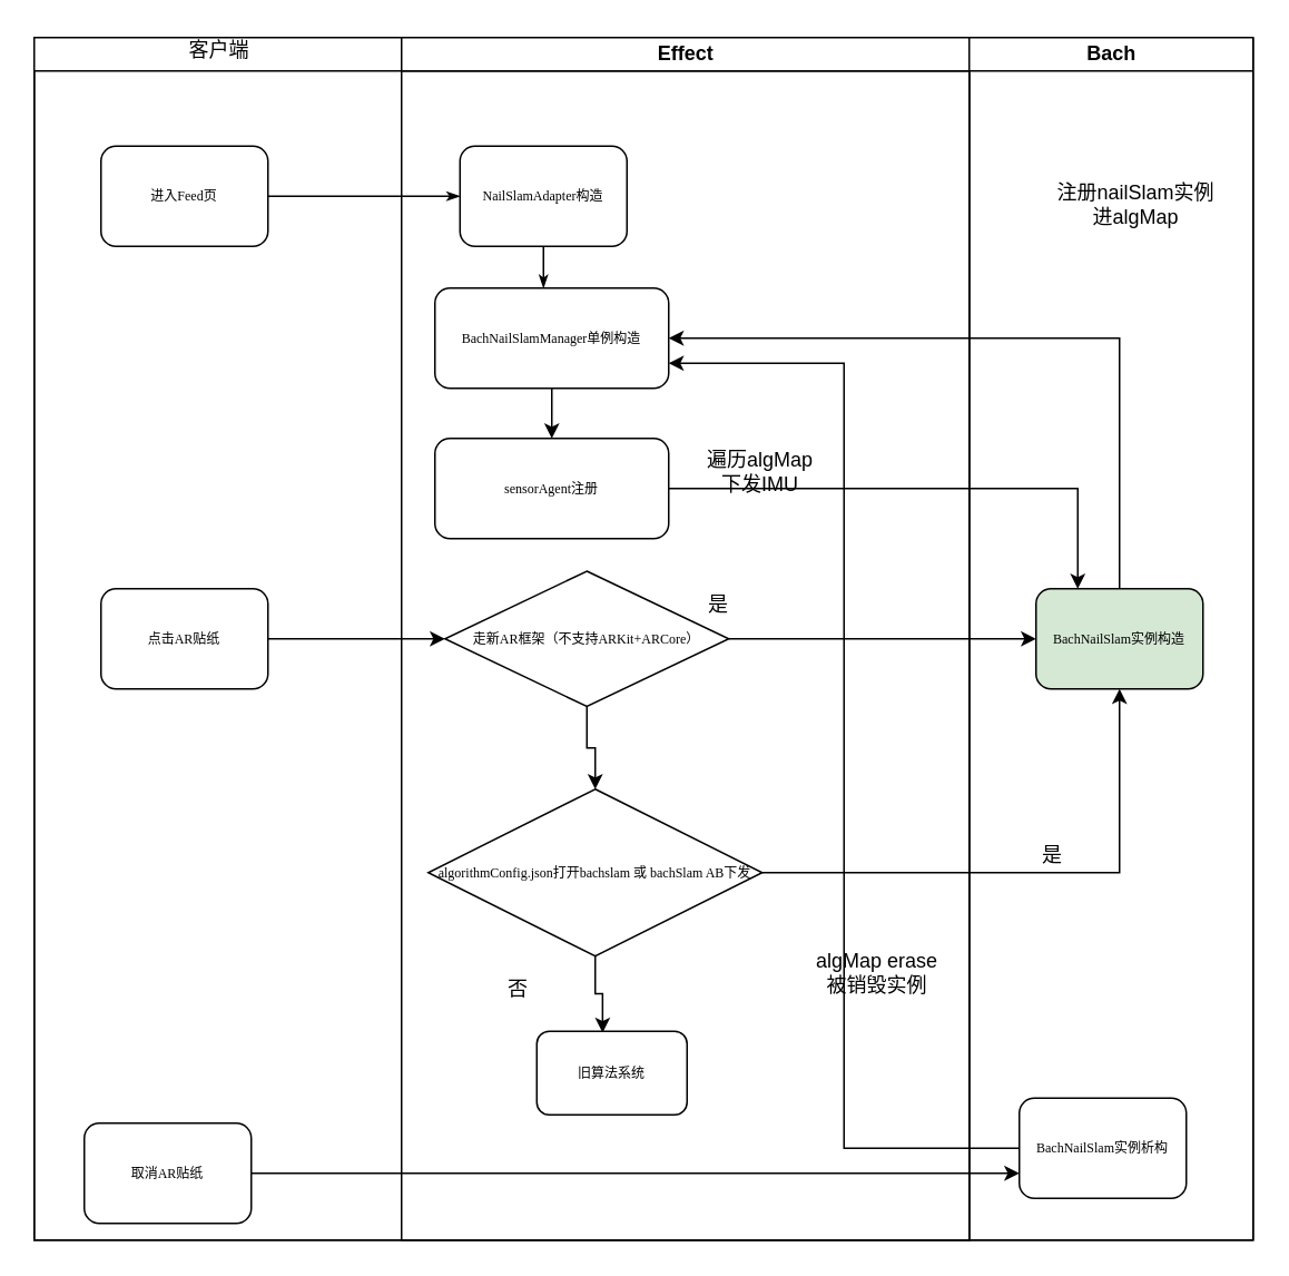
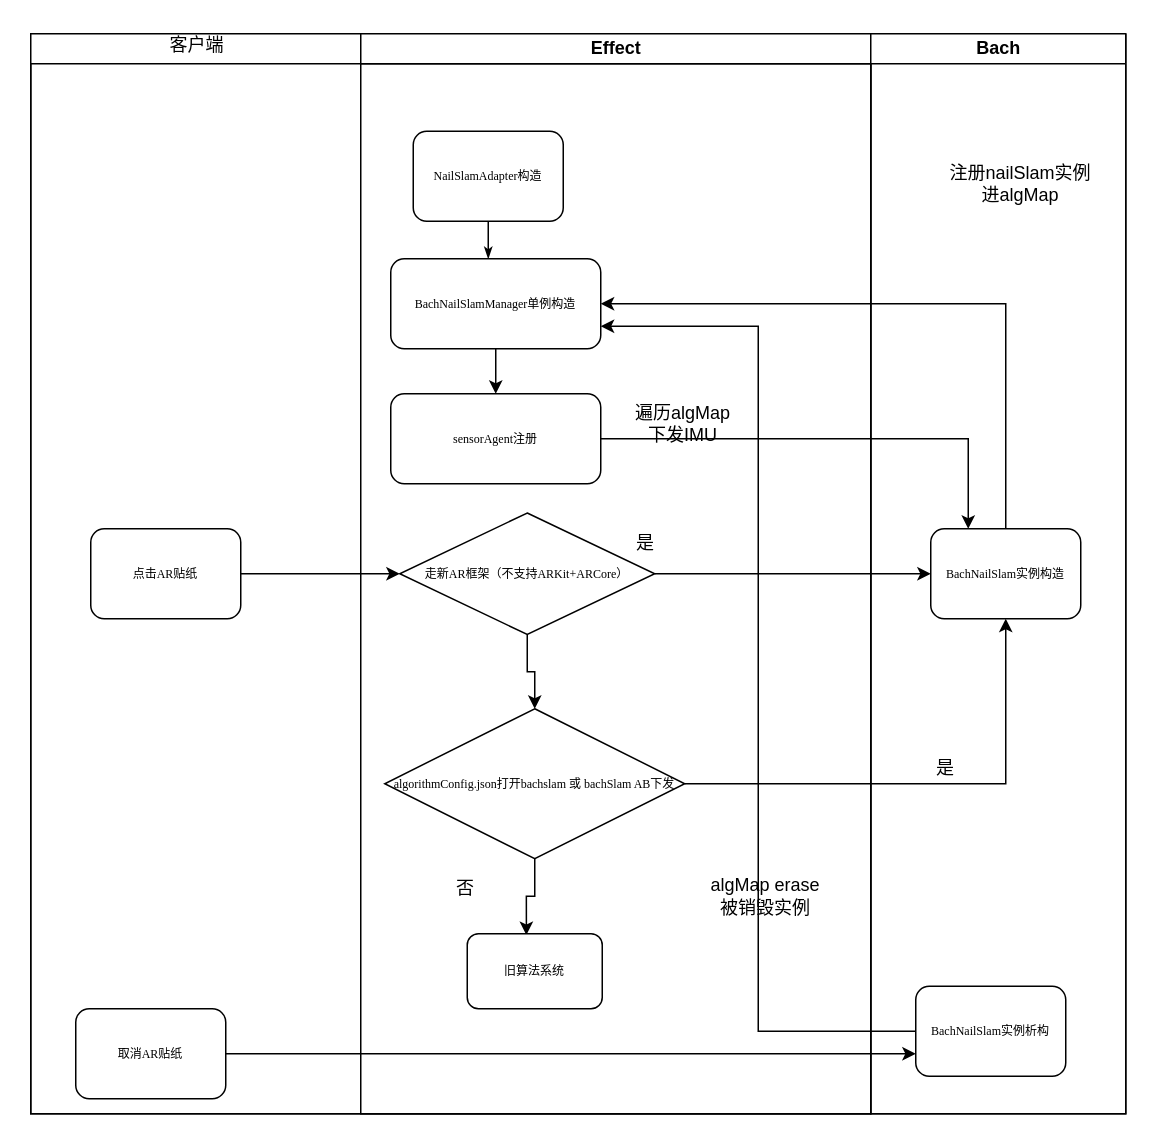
  <mxCell id="0" />
  <mxCell id="1" parent="0" />
  <mxCell id="2" value="" style="swimlane;html=1;childLayout=stackLayout;startSize=0;rounded=0;shadow=0;labelBackgroundColor=none;strokeWidth=1;fontFamily=Verdana;fontSize=8;align=center;" parent="1" vertex="1"><mxGeometry x="20" y="22" width="730" height="720" as="geometry"><mxRectangle x="210" y="40" width="60" height="20" as="alternateBounds" /></mxGeometry></mxCell>
  <mxCell id="3" value="用户面板" style="swimlane;html=1;startSize=20;" parent="2" vertex="1"><mxGeometry width="560" height="720" as="geometry" /></mxCell>
- <mxCell id="4" value="进入Feed页" style="rounded=1;whiteSpace=wrap;html=1;shadow=0;labelBackgroundColor=none;strokeWidth=1;fontFamily=Verdana;fontSize=8;align=center;" parent="3" vertex="1"><mxGeometry x="40" y="65" width="100" height="60" as="geometry" /></mxCell>
  <mxCell id="5" value="点击AR贴纸" style="rounded=1;whiteSpace=wrap;html=1;shadow=0;labelBackgroundColor=none;strokeWidth=1;fontFamily=Verdana;fontSize=8;align=center;" vertex="1" parent="3"><mxGeometry x="40" y="330" width="100" height="60" as="geometry" /></mxCell>
  <mxCell id="6" value="Effect" style="swimlane;html=1;startSize=20;" parent="3" vertex="1"><mxGeometry x="220" width="340" height="720" as="geometry" /></mxCell>
  <mxCell id="7" value="NailSlamAdapter构造" style="rounded=1;whiteSpace=wrap;html=1;shadow=0;labelBackgroundColor=none;strokeWidth=1;fontFamily=Verdana;fontSize=8;align=center;" vertex="1" parent="6"><mxGeometry x="35" y="65" width="100" height="60" as="geometry" /></mxCell>
  <mxCell id="8" style="edgeStyle=orthogonalEdgeStyle;rounded=1;html=1;labelBackgroundColor=none;startArrow=none;startFill=0;startSize=5;endArrow=classicThin;endFill=1;endSize=5;jettySize=auto;orthogonalLoop=1;strokeWidth=1;fontFamily=Verdana;fontSize=8" edge="1" parent="6" source="7"><mxGeometry relative="1" as="geometry"><mxPoint x="85" y="150" as="targetPoint" /></mxGeometry></mxCell>
  <mxCell id="9" style="edgeStyle=orthogonalEdgeStyle;rounded=0;orthogonalLoop=1;jettySize=auto;html=1;entryX=0.5;entryY=0;entryDx=0;entryDy=0;" edge="1" parent="6" source="10" target="11"><mxGeometry relative="1" as="geometry" /></mxCell>
  <mxCell id="10" value="BachNailSlamManager单例构造" style="rounded=1;whiteSpace=wrap;html=1;shadow=0;labelBackgroundColor=none;strokeWidth=1;fontFamily=Verdana;fontSize=8;align=center;" vertex="1" parent="6"><mxGeometry x="20" y="150" width="140" height="60" as="geometry" /></mxCell>
  <mxCell id="11" value="sensorAgent注册" style="rounded=1;whiteSpace=wrap;html=1;shadow=0;labelBackgroundColor=none;strokeWidth=1;fontFamily=Verdana;fontSize=8;align=center;" vertex="1" parent="6"><mxGeometry x="20" y="240" width="140" height="60" as="geometry" /></mxCell>
  <mxCell id="12" style="edgeStyle=orthogonalEdgeStyle;rounded=0;orthogonalLoop=1;jettySize=auto;html=1;entryX=0.438;entryY=0.017;entryDx=0;entryDy=0;entryPerimeter=0;" edge="1" parent="6" source="13" target="16"><mxGeometry relative="1" as="geometry" /></mxCell>
  <mxCell id="13" value="algorithmConfig.json打开bachslam 或 bachSlam AB下发" style="rhombus;whiteSpace=wrap;html=1;rounded=0;shadow=0;labelBackgroundColor=none;strokeWidth=1;fontFamily=Verdana;fontSize=8;align=center;" vertex="1" parent="6"><mxGeometry x="16" y="450" width="200" height="100" as="geometry" /></mxCell>
  <mxCell id="14" value="走新AR框架（不支持ARKit+ARCore）" style="rhombus;whiteSpace=wrap;html=1;rounded=0;shadow=0;labelBackgroundColor=none;strokeWidth=1;fontFamily=Verdana;fontSize=8;align=center;" vertex="1" parent="6"><mxGeometry x="26" y="319.5" width="170" height="81" as="geometry" /></mxCell>
  <mxCell id="15" style="edgeStyle=orthogonalEdgeStyle;rounded=0;orthogonalLoop=1;jettySize=auto;html=1;entryX=0.5;entryY=0;entryDx=0;entryDy=0;" edge="1" parent="6" source="14" target="13"><mxGeometry relative="1" as="geometry"><mxPoint x="110" y="470" as="targetPoint" /></mxGeometry></mxCell>
- <mxCell id="16" value="旧算法系统" style="rounded=1;whiteSpace=wrap;html=1;shadow=0;labelBackgroundColor=none;strokeWidth=1;fontFamily=Verdana;fontSize=8;align=center;" vertex="1" parent="6"><mxGeometry x="81" y="595" width="90" height="50" as="geometry" /></mxCell>
+ <mxCell id="16" value="旧算法系统" style="rounded=1;whiteSpace=wrap;html=1;shadow=0;labelBackgroundColor=none;strokeWidth=1;fontFamily=Verdana;fontSize=8;align=center;" vertex="1" parent="6"><mxGeometry x="71" y="600" width="90" height="50" as="geometry" /></mxCell>
  <mxCell id="17" value="否" style="text;html=1;strokeColor=none;fillColor=none;align=center;verticalAlign=middle;whiteSpace=wrap;rounded=0;" vertex="1" parent="6"><mxGeometry x="50" y="560" width="40" height="20" as="geometry" /></mxCell>
  <mxCell id="18" value="是" style="text;html=1;strokeColor=none;fillColor=none;align=center;verticalAlign=middle;whiteSpace=wrap;rounded=0;" vertex="1" parent="6"><mxGeometry x="170" y="330" width="40" height="20" as="geometry" /></mxCell>
  <mxCell id="19" value="遍历algMap下发IMU" style="text;html=1;strokeColor=none;fillColor=none;align=center;verticalAlign=middle;whiteSpace=wrap;rounded=0;" vertex="1" parent="6"><mxGeometry x="180" y="250" width="70" height="20" as="geometry" /></mxCell>
- <mxCell id="20" value="algMap erase被销毁实例" style="text;html=1;strokeColor=none;fillColor=none;align=center;verticalAlign=middle;whiteSpace=wrap;rounded=0;" vertex="1" parent="6"><mxGeometry x="245" y="535" width="80" height="50" as="geometry" /></mxCell>
+ <mxCell id="20" value="algMap erase被销毁实例" style="text;html=1;strokeColor=none;fillColor=none;align=center;verticalAlign=middle;whiteSpace=wrap;rounded=0;" vertex="1" parent="6"><mxGeometry x="230" y="550" width="80" height="50" as="geometry" /></mxCell>
  <mxCell id="21" style="edgeStyle=orthogonalEdgeStyle;rounded=0;orthogonalLoop=1;jettySize=auto;html=1;entryX=0;entryY=0.5;entryDx=0;entryDy=0;" edge="1" parent="3" source="5" target="14"><mxGeometry relative="1" as="geometry" /></mxCell>
- <mxCell id="22" style="edgeStyle=orthogonalEdgeStyle;rounded=1;html=1;labelBackgroundColor=none;startArrow=none;startFill=0;startSize=5;endArrow=classicThin;endFill=1;endSize=5;jettySize=auto;orthogonalLoop=1;strokeWidth=1;fontFamily=Verdana;fontSize=8;entryX=0;entryY=0.5;entryDx=0;entryDy=0;" parent="3" source="4" target="7" edge="1"><mxGeometry relative="1" as="geometry"><mxPoint x="190" y="95" as="targetPoint" /></mxGeometry></mxCell>
  <mxCell id="23" value="取消AR贴纸" style="rounded=1;whiteSpace=wrap;html=1;shadow=0;labelBackgroundColor=none;strokeWidth=1;fontFamily=Verdana;fontSize=8;align=center;" vertex="1" parent="3"><mxGeometry x="30" y="650" width="100" height="60" as="geometry" /></mxCell>
  <mxCell id="24" value="客户端" style="text;html=1;strokeColor=none;fillColor=none;align=center;verticalAlign=middle;whiteSpace=wrap;rounded=0;" vertex="1" parent="3"><mxGeometry x="91" y="-2" width="40" height="20" as="geometry" /></mxCell>
  <mxCell id="25" value="Bach" style="swimlane;html=1;startSize=20;" parent="2" vertex="1"><mxGeometry x="560" width="170" height="720" as="geometry" /></mxCell>
- <mxCell id="26" value="BachNailSlam实例构造" style="rounded=1;whiteSpace=wrap;html=1;shadow=0;labelBackgroundColor=none;strokeWidth=1;fontFamily=Verdana;fontSize=8;align=center;fillColor=#d5e8d4;" parent="25" vertex="1"><mxGeometry x="40" y="330" width="100" height="60" as="geometry" /></mxCell>
+ <mxCell id="26" value="BachNailSlam实例构造" style="rounded=1;whiteSpace=wrap;html=1;shadow=0;labelBackgroundColor=none;strokeWidth=1;fontFamily=Verdana;fontSize=8;align=center;" parent="25" vertex="1"><mxGeometry x="40" y="330" width="100" height="60" as="geometry" /></mxCell>
  <mxCell id="27" value="注册nailSlam实例进algMap" style="text;html=1;strokeColor=none;fillColor=none;align=center;verticalAlign=middle;whiteSpace=wrap;rounded=0;" vertex="1" parent="25"><mxGeometry x="50" y="90" width="100" height="20" as="geometry" /></mxCell>
  <mxCell id="28" value="是" style="text;html=1;strokeColor=none;fillColor=none;align=center;verticalAlign=middle;whiteSpace=wrap;rounded=0;" vertex="1" parent="25"><mxGeometry x="30" y="480" width="40" height="20" as="geometry" /></mxCell>
  <mxCell id="29" value="BachNailSlam实例析构" style="rounded=1;whiteSpace=wrap;html=1;shadow=0;labelBackgroundColor=none;strokeWidth=1;fontFamily=Verdana;fontSize=8;align=center;" vertex="1" parent="25"><mxGeometry x="30" y="635" width="100" height="60" as="geometry" /></mxCell>
  <mxCell id="30" style="edgeStyle=orthogonalEdgeStyle;rounded=0;orthogonalLoop=1;jettySize=auto;html=1;entryX=1;entryY=0.5;entryDx=0;entryDy=0;" edge="1" parent="2" source="26" target="10"><mxGeometry relative="1" as="geometry"><Array as="points"><mxPoint x="650" y="180" /></Array></mxGeometry></mxCell>
  <mxCell id="31" style="edgeStyle=orthogonalEdgeStyle;rounded=0;orthogonalLoop=1;jettySize=auto;html=1;entryX=0;entryY=0.5;entryDx=0;entryDy=0;" edge="1" parent="2" source="14" target="26"><mxGeometry relative="1" as="geometry" /></mxCell>
  <mxCell id="32" style="edgeStyle=orthogonalEdgeStyle;rounded=0;orthogonalLoop=1;jettySize=auto;html=1;" edge="1" parent="2" source="13" target="26"><mxGeometry relative="1" as="geometry" /></mxCell>
  <mxCell id="33" style="edgeStyle=orthogonalEdgeStyle;rounded=0;orthogonalLoop=1;jettySize=auto;html=1;exitX=1;exitY=0.5;exitDx=0;exitDy=0;entryX=0.25;entryY=0;entryDx=0;entryDy=0;" edge="1" parent="2" source="11" target="26"><mxGeometry relative="1" as="geometry" /></mxCell>
  <mxCell id="34" style="edgeStyle=orthogonalEdgeStyle;rounded=0;orthogonalLoop=1;jettySize=auto;html=1;entryX=1;entryY=0.75;entryDx=0;entryDy=0;" edge="1" parent="2" source="29" target="10"><mxGeometry relative="1" as="geometry" /></mxCell>
  <mxCell id="35" style="edgeStyle=orthogonalEdgeStyle;rounded=0;orthogonalLoop=1;jettySize=auto;html=1;entryX=0;entryY=0.75;entryDx=0;entryDy=0;" edge="1" parent="2" source="23" target="29"><mxGeometry relative="1" as="geometry" /></mxCell>
